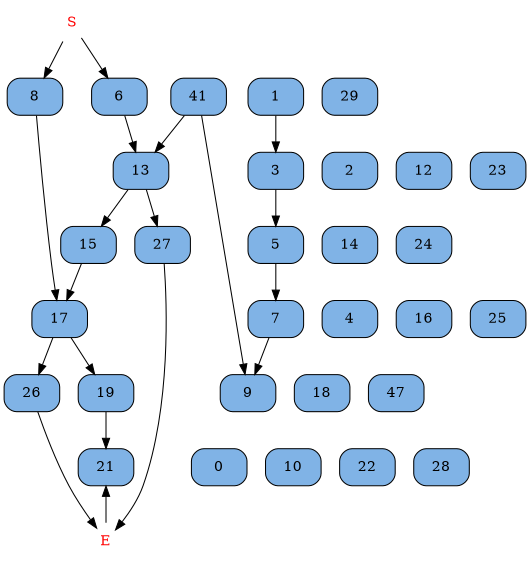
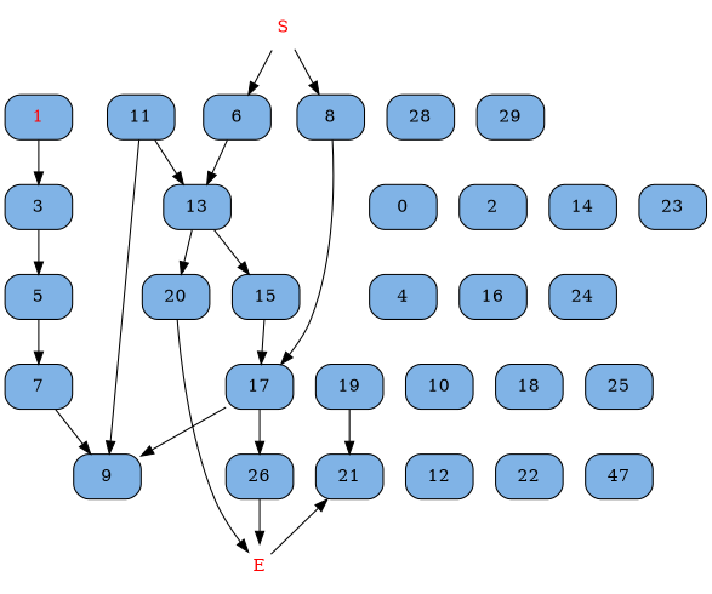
  digraph {
    rankdir=TB
    node [fillcolor="#80B3E6" fixedsize=true shape=box style="rounded,filled"]
    n1 [fillcolor=gray fontcolor=red label=S penwidth=0 style=bold width=0.25]
    n2 [fillcolor=gray fontcolor=red label=E penwidth=0 style=bold width=0.25]
    6
    8
    21
    0
-   1
+   1 [fontcolor=red]
    3
    5
    2
    7
    4
    9
    13
    15
-   20 [label=27]
+   20
    17
    19
    26
-   11 [label=41]
+   11
    10
    12
    14
    16
    18
    22
    23
    24
    25
    n30 [label=47]
    28
    29
    subgraph sub_1 {
      rank=source
      n1
    }
    subgraph sub_2 {
      rank=sink
      n2
    }
    n1 -> 6
    n1 -> 8
    n2 -> 21
    6 -> 13
    8 -> 17
    1 -> 3
    3 -> 5
    5 -> 7
    7 -> 9
    13 -> 15
    13 -> 20
    15 -> 17
    20 -> n2
-   17 -> 19
+   17 -> 9
    17 -> 26
    19 -> 21
    26 -> n2
    11 -> 9
    11 -> 13
  }
